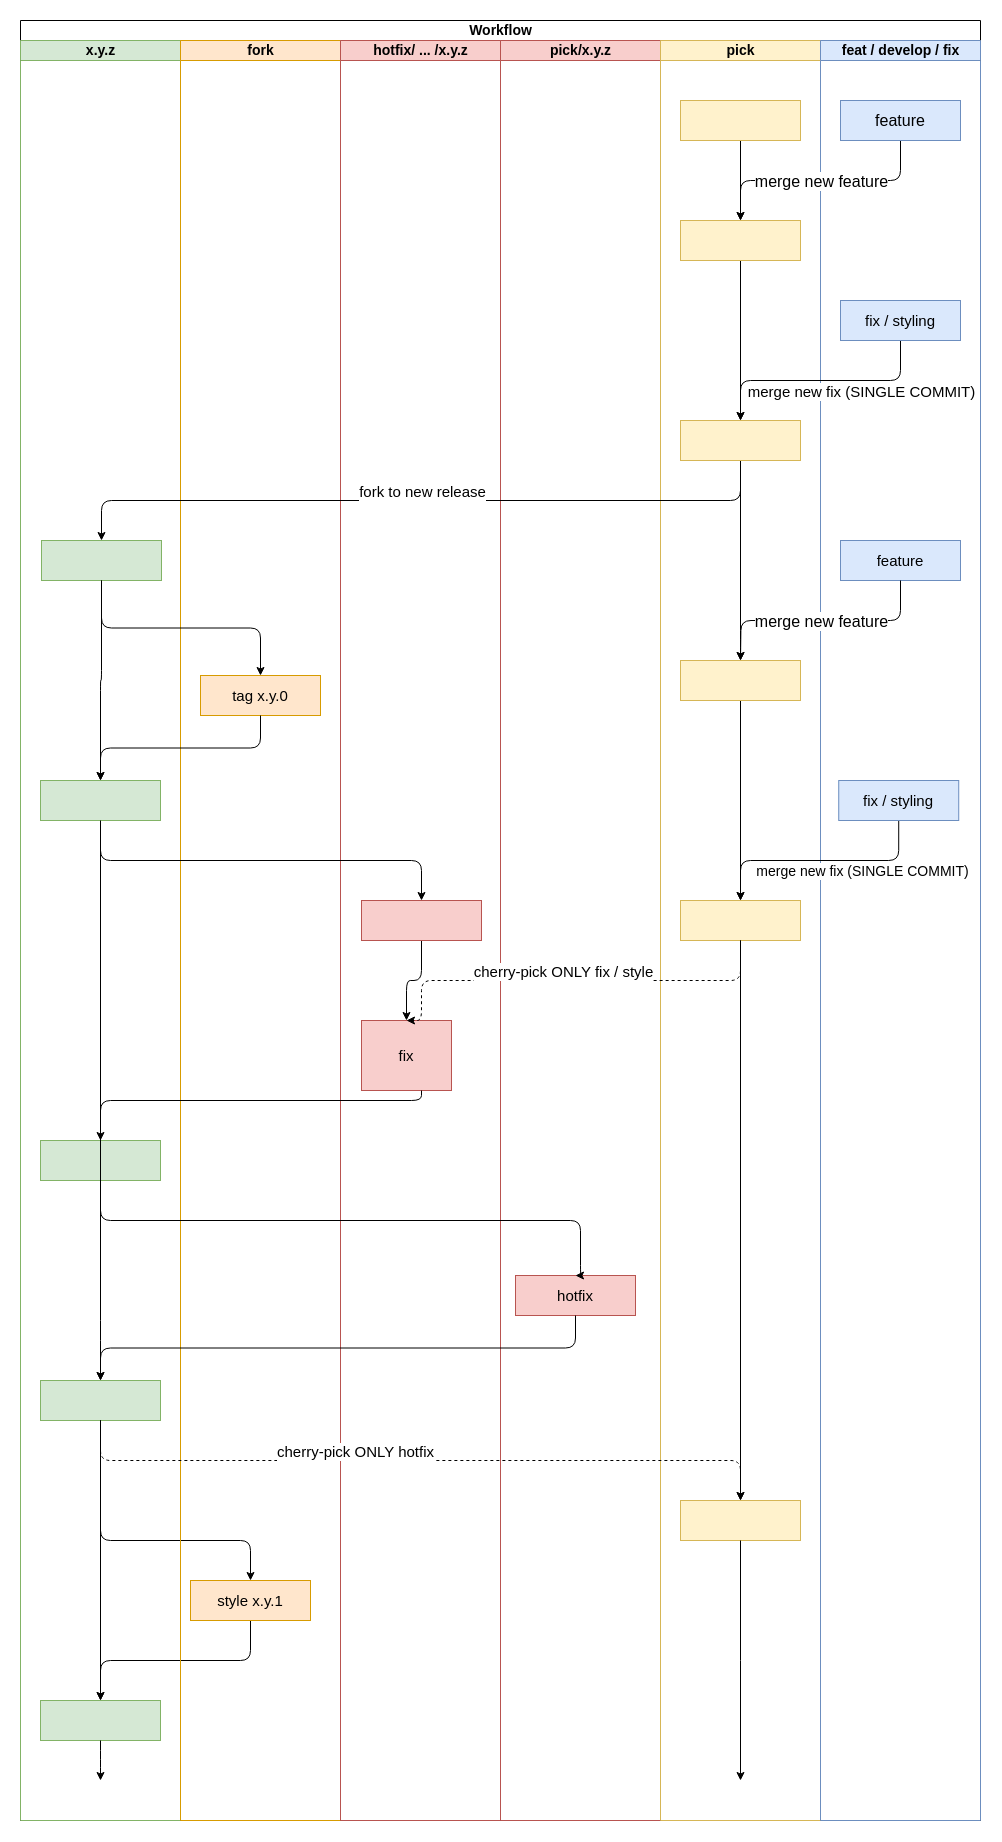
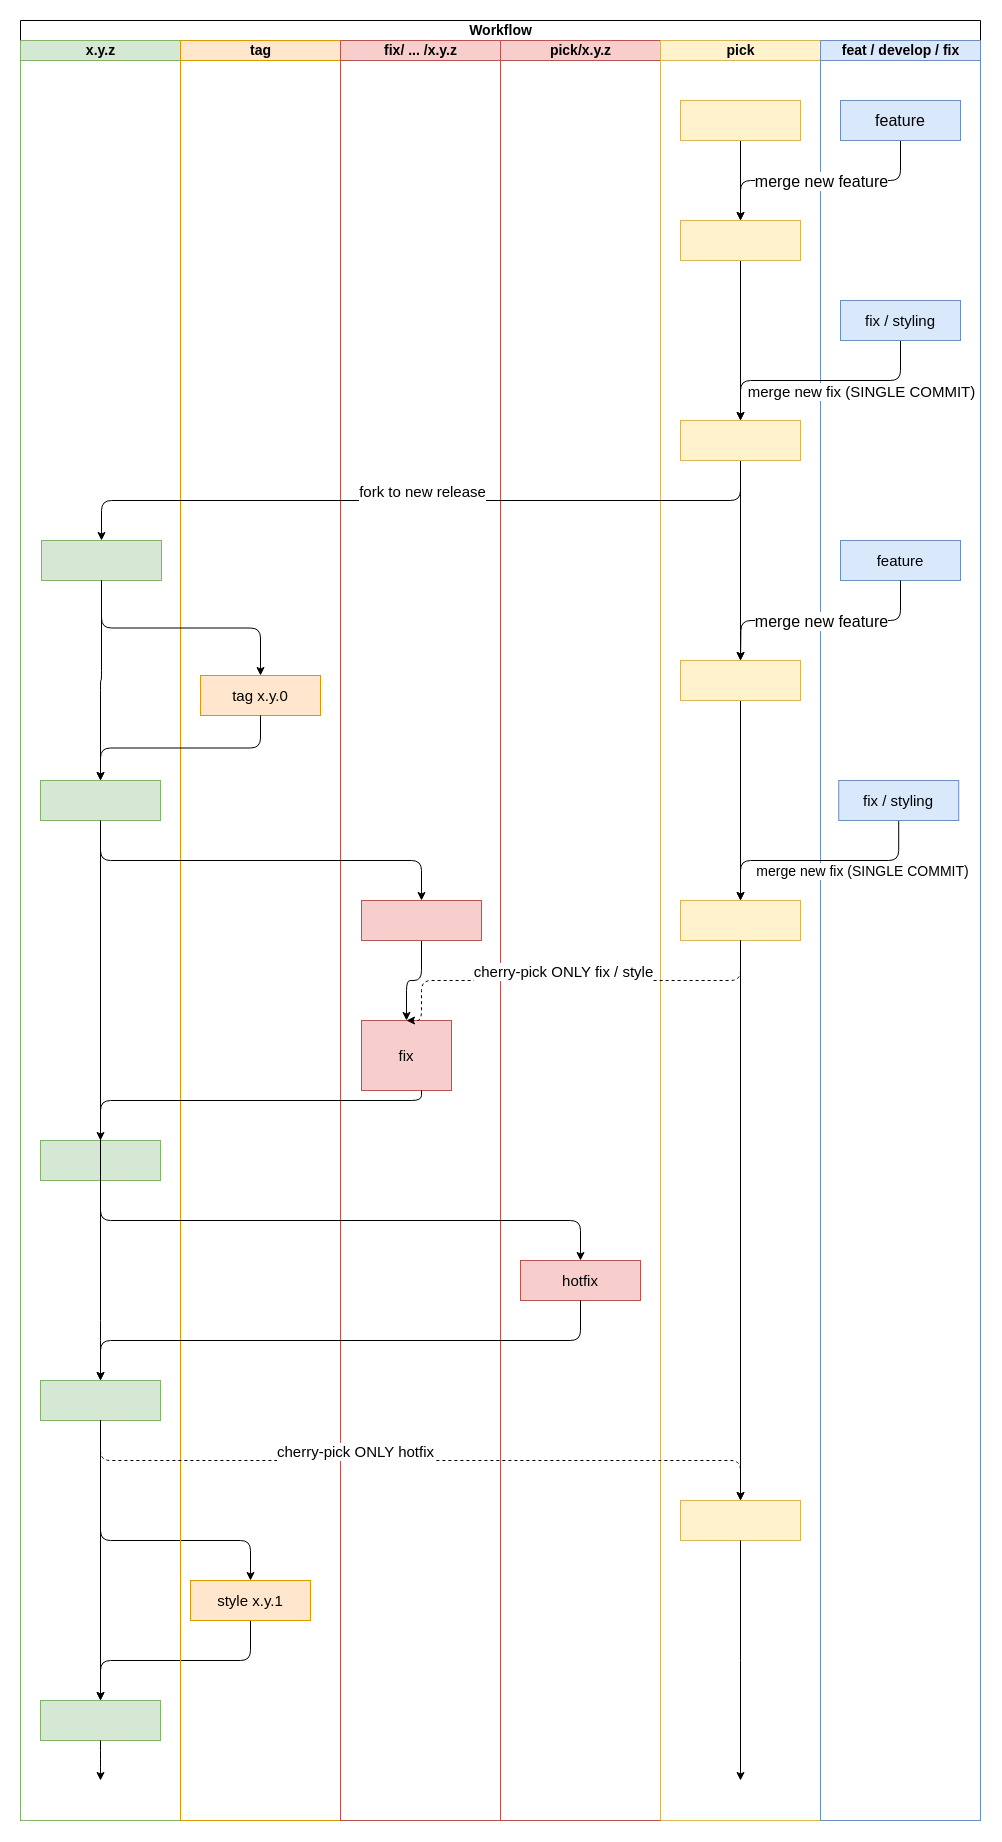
  <mxCell id="0" />
  <mxCell id="1" parent="0" />
  <mxCell id="2" value="Workflow" style="swimlane;html=1;childLayout=stackLayout;startSize=20;rounded=0;shadow=0;labelBackgroundColor=none;strokeWidth=1;fontFamily=Helvetica;fontSize=14;align=center;" parent="1" vertex="1"><mxGeometry x="20" y="20" width="960" height="1800" as="geometry" /></mxCell>
  <mxCell id="3" value="x.y.z" style="swimlane;html=1;startSize=20;fillColor=#d5e8d4;strokeColor=#82b366;fontSize=14;" parent="2" vertex="1"><mxGeometry y="20" width="160" height="1780" as="geometry" /></mxCell>
  <mxCell id="4" value="" style="rounded=0;whiteSpace=wrap;html=1;fontFamily=Helvetica;fillColor=#d5e8d4;strokeColor=#82b366;" parent="3" vertex="1"><mxGeometry x="20" y="1340" width="120" height="40" as="geometry" /></mxCell>
  <mxCell id="5" value="" style="rounded=0;whiteSpace=wrap;html=1;fontFamily=Helvetica;fillColor=#d5e8d4;strokeColor=#82b366;" parent="3" vertex="1"><mxGeometry x="21" y="500" width="120" height="40" as="geometry" /></mxCell>
  <mxCell id="6" value="" style="rounded=0;whiteSpace=wrap;html=1;fontFamily=Helvetica;fillColor=#d5e8d4;strokeColor=#82b366;" parent="3" vertex="1"><mxGeometry x="20" y="1100" width="120" height="40" as="geometry" /></mxCell>
  <mxCell id="7" value="" style="rounded=0;whiteSpace=wrap;html=1;fontFamily=Helvetica;fillColor=#d5e8d4;strokeColor=#82b366;" parent="3" vertex="1"><mxGeometry x="20" y="1660" width="120" height="40" as="geometry" /></mxCell>
  <mxCell id="8" style="edgeStyle=orthogonalEdgeStyle;rounded=1;orthogonalLoop=1;jettySize=auto;html=1;entryX=0.5;entryY=0;entryDx=0;entryDy=0;fontFamily=Helvetica;fontSize=14;" parent="3" source="4" target="7" edge="1"><mxGeometry relative="1" as="geometry" /></mxCell>
  <mxCell id="9" style="edgeStyle=orthogonalEdgeStyle;rounded=1;orthogonalLoop=1;jettySize=auto;html=1;entryX=0.5;entryY=0;entryDx=0;entryDy=0;fontFamily=Helvetica;exitX=0.5;exitY=1;exitDx=0;exitDy=0;" parent="2" source="4" target="12" edge="1"><mxGeometry relative="1" as="geometry"><mxPoint x="91" y="850" as="sourcePoint" /><mxPoint x="251" y="970" as="targetPoint" /><Array as="points"><mxPoint x="80" y="1520" /><mxPoint x="230" y="1520" /></Array></mxGeometry></mxCell>
  <mxCell id="10" style="edgeStyle=orthogonalEdgeStyle;rounded=1;orthogonalLoop=1;jettySize=auto;html=1;entryX=0.5;entryY=0;entryDx=0;entryDy=0;exitX=0.5;exitY=1;exitDx=0;exitDy=0;" parent="2" source="12" target="7" edge="1"><mxGeometry relative="1" as="geometry" /></mxCell>
- <mxCell id="11" value="fork" style="swimlane;html=1;startSize=20;fillColor=#ffe6cc;strokeColor=#d79b00;fontSize=14;" parent="2" vertex="1"><mxGeometry x="160" y="20" width="160" height="1780" as="geometry" /></mxCell>
+ <mxCell id="11" value="tag" style="swimlane;html=1;startSize=20;fillColor=#ffe6cc;strokeColor=#d79b00;fontSize=14;" parent="2" vertex="1"><mxGeometry x="160" y="20" width="160" height="1780" as="geometry" /></mxCell>
  <mxCell id="12" value="style x.y.1" style="rounded=0;whiteSpace=wrap;html=1;fontFamily=Helvetica;fillColor=#ffe6cc;strokeColor=#d79b00;fontSize=15;" parent="11" vertex="1"><mxGeometry x="10" y="1540" width="120" height="40" as="geometry" /></mxCell>
  <mxCell id="13" style="edgeStyle=orthogonalEdgeStyle;rounded=1;orthogonalLoop=1;jettySize=auto;html=1;fontSize=14;" parent="11" source="7" edge="1"><mxGeometry relative="1" as="geometry"><mxPoint x="-80" y="1740" as="targetPoint" /></mxGeometry></mxCell>
- <mxCell id="14" value="hotfix/ ... /x.y.z" style="swimlane;html=1;startSize=20;fillColor=#f8cecc;strokeColor=#b85450;fontSize=14;" parent="2" vertex="1"><mxGeometry x="320" y="20" width="160" height="1780" as="geometry" /></mxCell>
+ <mxCell id="14" value="fix/ ... /x.y.z" style="swimlane;html=1;startSize=20;fillColor=#f8cecc;strokeColor=#b85450;fontSize=14;" parent="2" vertex="1"><mxGeometry x="320" y="20" width="160" height="1780" as="geometry" /></mxCell>
  <mxCell id="15" style="edgeStyle=orthogonalEdgeStyle;rounded=1;orthogonalLoop=1;jettySize=auto;html=1;fontFamily=Helvetica;fontSize=14;" parent="14" source="16" target="17" edge="1"><mxGeometry relative="1" as="geometry" /></mxCell>
  <mxCell id="16" value="" style="rounded=0;whiteSpace=wrap;html=1;fontFamily=Helvetica;fillColor=#f8cecc;strokeColor=#b85450;" parent="14" vertex="1"><mxGeometry x="21" y="860" width="120" height="40" as="geometry" /></mxCell>
  <mxCell id="17" value="fix" style="rounded=0;whiteSpace=wrap;html=1;fontFamily=Helvetica;fillColor=#f8cecc;strokeColor=#b85450;fontSize=15;" parent="14" vertex="1"><mxGeometry x="21" y="980" width="90" height="70" as="geometry" /></mxCell>
  <mxCell id="18" value="pick/x.y.z" style="swimlane;html=1;startSize=20;fillColor=#f8cecc;strokeColor=#b85450;fontSize=14;" parent="2" vertex="1"><mxGeometry x="480" y="20" width="160" height="1780" as="geometry" /></mxCell>
- <mxCell id="19" value="hotfix" style="rounded=0;whiteSpace=wrap;html=1;fontFamily=Helvetica;fillColor=#f8cecc;strokeColor=#b85450;fontSize=15;" parent="18" vertex="1"><mxGeometry x="15" y="1235" width="120" height="40" as="geometry" /></mxCell>
+ <mxCell id="19" value="hotfix" style="rounded=0;whiteSpace=wrap;html=1;fontFamily=Helvetica;fillColor=#f8cecc;strokeColor=#b85450;fontSize=15;" parent="18" vertex="1"><mxGeometry x="20" y="1220" width="120" height="40" as="geometry" /></mxCell>
  <mxCell id="20" value="pick" style="swimlane;html=1;startSize=20;fillColor=#fff2cc;strokeColor=#d6b656;fontSize=14;" parent="2" vertex="1"><mxGeometry x="640" y="20" width="160" height="1780" as="geometry" /></mxCell>
  <mxCell id="21" value="" style="rounded=0;whiteSpace=wrap;html=1;fontFamily=Helvetica;fillColor=#fff2cc;strokeColor=#d6b656;" parent="20" vertex="1"><mxGeometry x="20.004" y="1460" width="120" height="40" as="geometry" /></mxCell>
  <mxCell id="22" value="" style="rounded=0;whiteSpace=wrap;html=1;fontFamily=Helvetica;fillColor=#fff2cc;strokeColor=#d6b656;" parent="20" vertex="1"><mxGeometry x="20.004" y="860" width="120" height="40" as="geometry" /></mxCell>
  <mxCell id="23" style="edgeStyle=orthogonalEdgeStyle;rounded=1;orthogonalLoop=1;jettySize=auto;html=1;fontSize=14;entryX=0.5;entryY=0;entryDx=0;entryDy=0;" parent="20" source="22" target="21" edge="1"><mxGeometry relative="1" as="geometry"><mxPoint x="78" y="1420" as="targetPoint" /></mxGeometry></mxCell>
  <mxCell id="24" value="feat / develop / fix" style="swimlane;html=1;startSize=20;fillColor=#dae8fc;strokeColor=#6c8ebf;fontSize=14;" parent="2" vertex="1"><mxGeometry x="800" y="20" width="160" height="1780" as="geometry" /></mxCell>
  <mxCell id="25" style="edgeStyle=orthogonalEdgeStyle;rounded=1;orthogonalLoop=1;jettySize=auto;html=1;fontFamily=Helvetica;fontSize=14;entryX=0.5;entryY=0;entryDx=0;entryDy=0;" parent="2" source="17" target="6" edge="1"><mxGeometry relative="1" as="geometry"><Array as="points"><mxPoint x="401" y="1080" /><mxPoint x="80" y="1080" /></Array><mxPoint x="81" y="1120" as="targetPoint" /></mxGeometry></mxCell>
  <mxCell id="26" style="edgeStyle=orthogonalEdgeStyle;rounded=1;orthogonalLoop=1;jettySize=auto;html=1;fontFamily=Helvetica;fontSize=14;entryX=0.5;entryY=0;entryDx=0;entryDy=0;exitX=0.5;exitY=1;exitDx=0;exitDy=0;" parent="2" source="6" target="19" edge="1"><mxGeometry relative="1" as="geometry"><Array as="points"><mxPoint x="80" y="1200" /><mxPoint x="560" y="1200" /></Array><mxPoint x="411.059" y="1050" as="sourcePoint" /><mxPoint x="90" y="1130" as="targetPoint" /></mxGeometry></mxCell>
  <mxCell id="27" style="edgeStyle=orthogonalEdgeStyle;rounded=1;orthogonalLoop=1;jettySize=auto;html=1;entryX=0.5;entryY=0;entryDx=0;entryDy=0;exitX=0.5;exitY=1;exitDx=0;exitDy=0;" parent="2" source="19" target="4" edge="1"><mxGeometry relative="1" as="geometry"><mxPoint x="531" y="1350" as="sourcePoint" /><mxPoint x="370" y="1430" as="targetPoint" /></mxGeometry></mxCell>
  <mxCell id="28" style="edgeStyle=orthogonalEdgeStyle;rounded=1;orthogonalLoop=1;jettySize=auto;html=1;dashed=1;fontSize=16;entryX=0.5;entryY=0;entryDx=0;entryDy=0;exitX=0.5;exitY=1;exitDx=0;exitDy=0;" parent="2" source="4" target="21" edge="1"><mxGeometry relative="1" as="geometry"><mxPoint x="220" y="1470" as="targetPoint" /><Array as="points"><mxPoint x="80" y="1440" /><mxPoint x="720" y="1440" /></Array><mxPoint x="537" y="1390" as="sourcePoint" /></mxGeometry></mxCell>
  <mxCell id="29" value="cherry-pick ONLY hotfix" style="edgeLabel;html=1;align=center;verticalAlign=middle;resizable=0;points=[];fontSize=15;" parent="28" vertex="1" connectable="0"><mxGeometry x="-0.096" relative="1" as="geometry"><mxPoint x="-30.12" y="-10" as="offset" /></mxGeometry></mxCell>
  <mxCell id="30" style="edgeStyle=orthogonalEdgeStyle;rounded=1;orthogonalLoop=1;jettySize=auto;html=1;dashed=1;fontSize=16;entryX=0.5;entryY=0;entryDx=0;entryDy=0;exitX=0.5;exitY=1;exitDx=0;exitDy=0;" parent="2" source="22" target="17" edge="1"><mxGeometry relative="1" as="geometry"><mxPoint x="561" y="1000" as="targetPoint" /><Array as="points"><mxPoint x="720" y="960" /><mxPoint x="401" y="960" /></Array><mxPoint x="718" y="920" as="sourcePoint" /></mxGeometry></mxCell>
  <mxCell id="31" value="cherry-pick ONLY fix / style" style="edgeLabel;html=1;align=center;verticalAlign=middle;resizable=0;points=[];fontSize=15;" parent="30" vertex="1" connectable="0"><mxGeometry x="-0.096" relative="1" as="geometry"><mxPoint x="-30.12" y="-10" as="offset" /></mxGeometry></mxCell>
  <mxCell id="32" style="edgeStyle=orthogonalEdgeStyle;rounded=1;orthogonalLoop=1;jettySize=auto;html=1;entryX=0.5;entryY=0;entryDx=0;entryDy=0;fontFamily=Helvetica;" parent="1" source="5" target="34" edge="1"><mxGeometry relative="1" as="geometry" /></mxCell>
  <mxCell id="33" style="edgeStyle=orthogonalEdgeStyle;rounded=1;orthogonalLoop=1;jettySize=auto;html=1;fontFamily=Helvetica;fontSize=14;exitX=0.5;exitY=1;exitDx=0;exitDy=0;entryX=0.5;entryY=0;entryDx=0;entryDy=0;" parent="1" source="34" target="4" edge="1"><mxGeometry relative="1" as="geometry"><mxPoint x="101" y="860" as="sourcePoint" /><Array as="points"><mxPoint x="100" y="1330" /><mxPoint x="100" y="1330" /></Array></mxGeometry></mxCell>
  <mxCell id="34" value="" style="rounded=0;whiteSpace=wrap;html=1;fontFamily=Helvetica;fillColor=#d5e8d4;strokeColor=#82b366;" parent="1" vertex="1"><mxGeometry x="40" y="780" width="120" height="40" as="geometry" /></mxCell>
  <mxCell id="35" value="tag x.y.0" style="rounded=0;whiteSpace=wrap;html=1;fontFamily=Helvetica;fillColor=#ffe6cc;strokeColor=#d79b00;fontSize=15;" parent="1" vertex="1"><mxGeometry x="200" y="675" width="120" height="40" as="geometry" /></mxCell>
  <mxCell id="36" style="edgeStyle=orthogonalEdgeStyle;rounded=1;orthogonalLoop=1;jettySize=auto;html=1;fontFamily=Helvetica;entryX=0.5;entryY=0;entryDx=0;entryDy=0;exitX=0.5;exitY=1;exitDx=0;exitDy=0;fontSize=16;" parent="1" source="44" target="5" edge="1"><mxGeometry relative="1" as="geometry"><mxPoint x="330" y="600" as="targetPoint" /><Array as="points"><mxPoint x="740" y="500" /><mxPoint x="101" y="500" /></Array></mxGeometry></mxCell>
  <mxCell id="37" value="fork to new release" style="edgeLabel;html=1;align=center;verticalAlign=middle;resizable=0;points=[];fontSize=15;fontFamily=Helvetica;" parent="36" vertex="1" connectable="0"><mxGeometry x="-0.076" y="1" relative="1" as="geometry"><mxPoint x="-27" y="-11" as="offset" /></mxGeometry></mxCell>
  <mxCell id="38" style="edgeStyle=orthogonalEdgeStyle;rounded=1;orthogonalLoop=1;jettySize=auto;html=1;entryX=0.5;entryY=0;entryDx=0;entryDy=0;fontFamily=Helvetica;exitX=0.5;exitY=1;exitDx=0;exitDy=0;" parent="1" source="35" target="34" edge="1"><mxGeometry relative="1" as="geometry" /></mxCell>
  <mxCell id="39" style="edgeStyle=orthogonalEdgeStyle;rounded=0;orthogonalLoop=1;jettySize=auto;html=1;fontFamily=Helvetica;" parent="1" source="40" target="42" edge="1"><mxGeometry relative="1" as="geometry" /></mxCell>
  <mxCell id="40" value="" style="rounded=0;whiteSpace=wrap;html=1;fontFamily=Helvetica;fillColor=#fff2cc;strokeColor=#d6b656;" parent="1" vertex="1"><mxGeometry x="680.004" y="100" width="120" height="40" as="geometry" /></mxCell>
  <mxCell id="41" style="edgeStyle=orthogonalEdgeStyle;rounded=1;orthogonalLoop=1;jettySize=auto;html=1;entryX=0.5;entryY=0;entryDx=0;entryDy=0;fontFamily=Helvetica;" parent="1" source="42" target="44" edge="1"><mxGeometry relative="1" as="geometry" /></mxCell>
  <mxCell id="42" value="" style="rounded=0;whiteSpace=wrap;html=1;fontFamily=Helvetica;fillColor=#fff2cc;strokeColor=#d6b656;" parent="1" vertex="1"><mxGeometry x="680.004" y="220" width="120" height="40" as="geometry" /></mxCell>
  <mxCell id="43" style="edgeStyle=orthogonalEdgeStyle;rounded=1;orthogonalLoop=1;jettySize=auto;html=1;entryX=0.5;entryY=0;entryDx=0;entryDy=0;" parent="1" source="44" target="46" edge="1"><mxGeometry relative="1" as="geometry"><Array as="points"><mxPoint x="740" y="640" /><mxPoint x="740" y="640" /></Array></mxGeometry></mxCell>
  <mxCell id="44" value="" style="rounded=0;whiteSpace=wrap;html=1;fontFamily=Helvetica;fillColor=#fff2cc;strokeColor=#d6b656;" parent="1" vertex="1"><mxGeometry x="680.004" y="420" width="120" height="40" as="geometry" /></mxCell>
  <mxCell id="45" style="edgeStyle=orthogonalEdgeStyle;rounded=0;orthogonalLoop=1;jettySize=auto;html=1;entryX=0.5;entryY=0;entryDx=0;entryDy=0;" parent="1" source="46" target="22" edge="1"><mxGeometry relative="1" as="geometry" /></mxCell>
  <mxCell id="46" value="" style="rounded=0;whiteSpace=wrap;html=1;fontFamily=Helvetica;fillColor=#fff2cc;strokeColor=#d6b656;" parent="1" vertex="1"><mxGeometry x="680.004" y="660" width="120" height="40" as="geometry" /></mxCell>
  <mxCell id="47" style="edgeStyle=orthogonalEdgeStyle;rounded=1;orthogonalLoop=1;jettySize=auto;html=1;exitX=0.5;exitY=1;exitDx=0;exitDy=0;fontSize=16;" parent="1" source="55" target="22" edge="1"><mxGeometry relative="1" as="geometry" /></mxCell>
  <mxCell id="48" value="merge new fix (SINGLE COMMIT)" style="edgeLabel;html=1;align=center;verticalAlign=middle;resizable=0;points=[];fontSize=14;" parent="47" vertex="1" connectable="0"><mxGeometry x="-0.213" relative="1" as="geometry"><mxPoint x="16.94" y="10" as="offset" /></mxGeometry></mxCell>
  <mxCell id="49" style="edgeStyle=orthogonalEdgeStyle;orthogonalLoop=1;jettySize=auto;html=1;exitX=0.5;exitY=1;exitDx=0;exitDy=0;fontFamily=Helvetica;rounded=1;fontSize=16;" parent="1" source="53" target="42" edge="1"><mxGeometry relative="1" as="geometry" /></mxCell>
  <mxCell id="50" value="merge new feature" style="edgeLabel;html=1;align=center;verticalAlign=middle;resizable=0;points=[];fontSize=16;fontFamily=Helvetica;" parent="49" vertex="1" connectable="0"><mxGeometry x="0.228" y="2" relative="1" as="geometry"><mxPoint x="27" y="-2" as="offset" /></mxGeometry></mxCell>
  <mxCell id="51" style="edgeStyle=orthogonalEdgeStyle;rounded=1;orthogonalLoop=1;jettySize=auto;html=1;entryX=0.5;entryY=0;entryDx=0;entryDy=0;fontFamily=Helvetica;exitX=0.5;exitY=1;exitDx=0;exitDy=0;fontSize=16;" parent="1" source="54" target="44" edge="1"><mxGeometry relative="1" as="geometry" /></mxCell>
  <mxCell id="52" value="merge new fix&amp;nbsp;(SINGLE COMMIT)" style="edgeLabel;html=1;align=center;verticalAlign=middle;resizable=0;points=[];fontSize=15;fontFamily=Helvetica;" parent="51" vertex="1" connectable="0"><mxGeometry x="-0.122" relative="1" as="geometry"><mxPoint x="25.88" y="10" as="offset" /></mxGeometry></mxCell>
  <mxCell id="53" value="feature" style="rounded=0;whiteSpace=wrap;html=1;fontFamily=Helvetica;fillColor=#dae8fc;strokeColor=#6c8ebf;fontSize=16;" parent="1" vertex="1"><mxGeometry x="840.004" y="100" width="120" height="40" as="geometry" /></mxCell>
  <mxCell id="54" value="fix / styling" style="rounded=0;whiteSpace=wrap;html=1;fontFamily=Helvetica;fillColor=#dae8fc;strokeColor=#6c8ebf;fontSize=15;" parent="1" vertex="1"><mxGeometry x="840.004" y="300" width="120" height="40" as="geometry" /></mxCell>
  <mxCell id="55" value="&lt;font style=&quot;font-size: 15px;&quot;&gt;fix / styling&lt;/font&gt;" style="rounded=0;whiteSpace=wrap;html=1;fontFamily=Helvetica;fillColor=#dae8fc;strokeColor=#6c8ebf;fontSize=15;" parent="1" vertex="1"><mxGeometry x="838.234" y="780" width="120" height="40" as="geometry" /></mxCell>
  <mxCell id="56" value="feature" style="rounded=0;whiteSpace=wrap;html=1;fontFamily=Helvetica;fillColor=#dae8fc;strokeColor=#6c8ebf;fontSize=15;" parent="1" vertex="1"><mxGeometry x="840.004" y="540" width="120" height="40" as="geometry" /></mxCell>
  <mxCell id="57" style="edgeStyle=orthogonalEdgeStyle;orthogonalLoop=1;jettySize=auto;html=1;exitX=0.5;exitY=1;exitDx=0;exitDy=0;fontFamily=Helvetica;rounded=1;fontSize=16;" parent="1" source="56" edge="1"><mxGeometry relative="1" as="geometry"><mxPoint x="740.004" y="660" as="targetPoint" /></mxGeometry></mxCell>
  <mxCell id="58" value="merge new feature" style="edgeLabel;html=1;align=center;verticalAlign=middle;resizable=0;points=[];fontSize=16;fontFamily=Helvetica;" parent="57" vertex="1" connectable="0"><mxGeometry x="0.228" y="2" relative="1" as="geometry"><mxPoint x="27" y="-2" as="offset" /></mxGeometry></mxCell>
  <mxCell id="59" style="edgeStyle=orthogonalEdgeStyle;rounded=1;orthogonalLoop=1;jettySize=auto;html=1;entryX=0.5;entryY=0;entryDx=0;entryDy=0;fontFamily=Helvetica;exitX=0.5;exitY=1;exitDx=0;exitDy=0;" parent="1" source="5" target="35" edge="1"><mxGeometry relative="1" as="geometry"><mxPoint x="270" y="750" as="sourcePoint" /><mxPoint x="110" y="830" as="targetPoint" /></mxGeometry></mxCell>
  <mxCell id="60" style="edgeStyle=orthogonalEdgeStyle;rounded=1;orthogonalLoop=1;jettySize=auto;html=1;entryX=0.5;entryY=0;entryDx=0;entryDy=0;fontFamily=Helvetica;exitX=0.5;exitY=1;exitDx=0;exitDy=0;" parent="1" source="34" target="16" edge="1"><mxGeometry relative="1" as="geometry"><mxPoint x="101" y="860" as="sourcePoint" /><mxPoint x="271" y="710" as="targetPoint" /></mxGeometry></mxCell>
  <mxCell id="61" style="edgeStyle=orthogonalEdgeStyle;rounded=0;orthogonalLoop=1;jettySize=auto;html=1;" parent="1" source="21" edge="1"><mxGeometry relative="1" as="geometry"><mxPoint x="740.004" y="1780" as="targetPoint" /></mxGeometry></mxCell>
